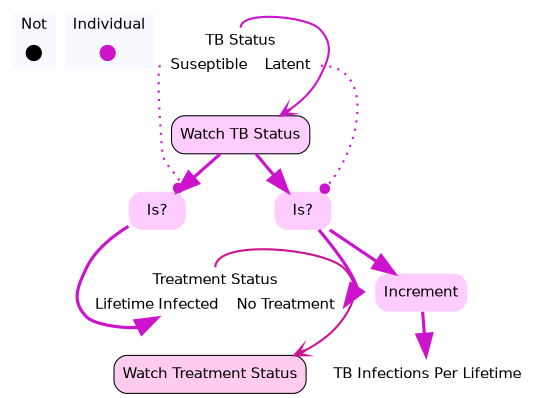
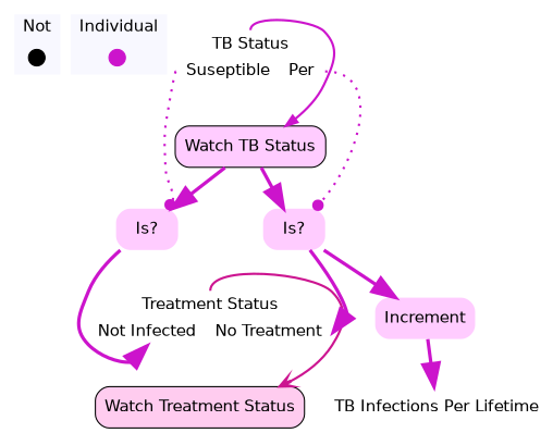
  digraph {
    node [color=black shape=none style=filled fontname=Helvetica]
    edge [color="0.833, 0.9 , 0.8" penwidth=3.0 arrowsize=2.0]
    contextOverview [fixedsize=true fontcolor=white height=.2 shape=point width=.2 fontname=""]
    watchTBStatusOverview [color="0.833, 0.9 , 0.8" fixedsize=true fontcolor=white height=.2 shape=point width=.2]
    n3 [fillcolor="0.888, 0.2, 1.0" label="Watch Treatment Status" shape=box style="rounded,filled"]
-   n4 [color=none fillcolor=white label="{<individualtreatmentStatus> Treatment Status | {<individualtreatmentStatusnotInfected> Lifetime Infected|<individualtreatmentStatusnoTreatment> No Treatment}}" shape=record]
-   n5 [color=none fillcolor=white label="{<individualtBStatus> TB Status | {<individualtBStatussuseptible> Suseptible|<individualtBStatuslatent> Latent}}" shape=record]
+   n4 [color=none fillcolor=white label="{<individualtreatmentStatus> Treatment Status | {<individualtreatmentStatusnotInfected> Not Infected|<individualtreatmentStatusnoTreatment> No Treatment}}" shape=record]
+   n5 [color=none fillcolor=white label="{<individualtBStatus> TB Status | {<individualtBStatussuseptible> Suseptible|<individualtBStatuslatent> Per}}" shape=record]
    n6 [fillcolor="0.833, 0.2, 1.0" label="Watch TB Status" shape=box style="rounded,filled"]
    n7 [color="0.833, 0.2, 1.0" label="Is?" style="rounded,filled"]
    n8 [color="0.833, 0.2, 1.0" label="Is?" style="rounded,filled"]
    n9 [color="0.833, 0.2, 1.0" label=Increment style="rounded,filled"]
    n10 [color=none fillcolor=white fontsize=14 label="TB Infections Per Lifetime"]
    subgraph cluster_1 {
      color=white
      fillcolor=ghostwhite
      fontname=Helvetica
      label=Not
      labeljust=l
      style=filled
      contextOverview
    }
    subgraph cluster_2 {
      color=white
      fillcolor=ghostwhite
      fontname=Helvetica
      label=Individual
      labeljust=l
      nodesep=0.1
      style=filled
      watchTBStatusOverview
    }
    n4 -> n3 [arrowhead=vee color="0.888, 0.9 , 0.8" penwidth=2.0 tailport=individualtreatmentStatus arrowsize=""]
-   n5 -> n6 [arrowhead=vee penwidth=2.0 tailport=individualtBStatus arrowsize=""]
+   n5 -> n6 [arrowhead=normal penwidth=2.0 tailport=individualtBStatus arrowsize=""]
    n5 -> n7 [arrowhead=dot headport=ne penwidth=2.0 style=dotted tailport=individualtBStatuslatent arrowsize=""]
    n5 -> n8 [arrowhead=dot headport=ne penwidth=2.0 style=dotted tailport=individualtBStatussuseptible arrowsize=""]
    n6 -> n7
    n6 -> n8
    n7 -> n4 [headport=individualtreatmentStatusnoTreatment]
    n7 -> n9
    n8 -> n4 [headport=individualtreatmentStatusnotInfected]
    n9 -> n10
  }
